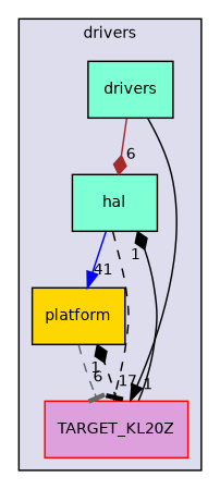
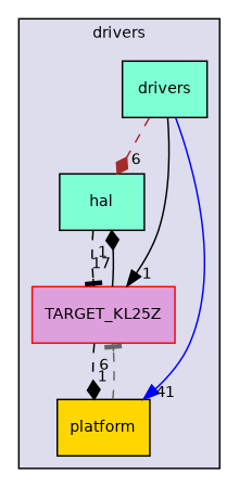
  digraph {
    compound=true
    node [fillcolor=aquamarine fontname=Helvetica fontsize=10 shape=box style=filled]
    edge [arrowhead=diamond color=black headlabel=1 labeldistance=1.5 labelfontname=Helvetica labelfontsize=10 style=solid]
    n1 [label=hal]
    n2 [fillcolor=gold label=platform]
-   n3 [color=red fillcolor=plum label=TARGET_KL20Z]
+   n3 [color=red fillcolor=plum label=TARGET_KL25Z]
    n4 [label=drivers pencolor=black]
    subgraph cluster_1 {
      bgcolor="#ddddee"
      fontname=Helvetica
      fontsize=10
      label=drivers
      pencolor=black
      n1
      n2
      n3
      n4
    }
    n1 -> n3 [arrowhead=tee headlabel=17 style=dashed]
    n2 -> n3 [arrowhead=tee color=gray40 headlabel=6 style=dashed]
    n3 -> n1
    n3 -> n2 [style=dashed]
-   n4 -> n1 [color=brown headlabel=6]
-   n1 -> n2 [arrowhead=normal color=blue headlabel=41]
+   n4 -> n1 [color=brown headlabel=6 style=dashed]
+   n4 -> n2 [arrowhead=normal color=blue headlabel=41]
    n4 -> n3 [arrowhead=normal]
  }
